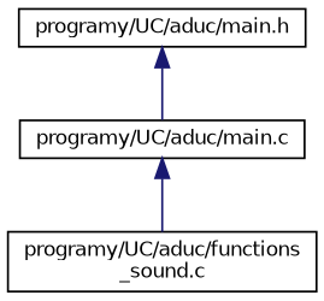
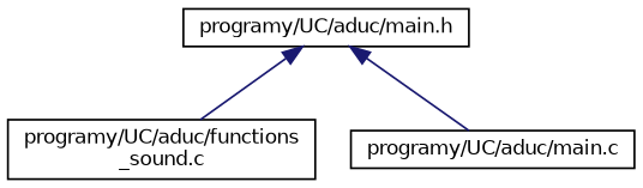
  digraph {
    node [color=black fillcolor=white fontname=Helvetica fontsize=10 shape=record style=filled]
    edge [color=midnightblue dir=back fontname=Helvetica fontsize=10 labelfontname=Helvetica labelfontsize=10 style=solid]
    n1 [height=0.2 label="programy/UC/aduc/main.h" width=0.4]
    n2 [height=0.2 label="programy/UC/aduc/functions\l_sound.c" width=0.4]
    n3 [height=0.2 label="programy/UC/aduc/main.c" width=0.4]
-   n3 -> n2
+   n1 -> n2
    n1 -> n3
  }
